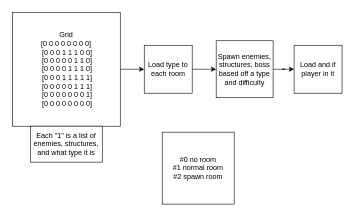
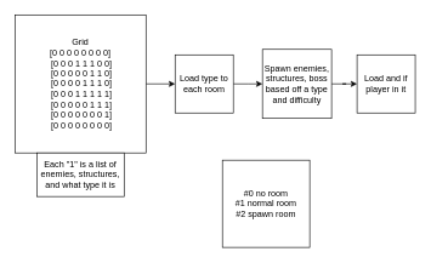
  <mxCell id="0" />
  <mxCell id="1" parent="0" />
  <mxCell id="2" style="edgeStyle=orthogonalEdgeStyle;rounded=0;orthogonalLoop=1;jettySize=auto;html=1;entryX=0;entryY=0.5;entryDx=0;entryDy=0;" edge="1" parent="1" source="3" target="6"><mxGeometry relative="1" as="geometry"><mxPoint x="250" y="60" as="targetPoint" /></mxGeometry></mxCell>
  <mxCell id="3" value="Grid&lt;div&gt;&lt;div&gt;[0 0 0 0 0 0 0 0]&lt;/div&gt;&lt;div&gt;&amp;nbsp;[0 0 0 1 1 1 0 0]&lt;/div&gt;&lt;div&gt;&amp;nbsp;[0 0 0 0 0 1 1 0]&lt;/div&gt;&lt;div&gt;&amp;nbsp;[0 0 0 0 1 1 1 0]&lt;/div&gt;&lt;div&gt;&amp;nbsp;[0 0 0 1 1 1 1 1]&lt;/div&gt;&lt;div&gt;&amp;nbsp;[0 0 0 0 0 1 1 1]&lt;/div&gt;&lt;div&gt;&amp;nbsp;[0 0 0 0 0 0 0 1]&lt;/div&gt;&lt;div&gt;&amp;nbsp;[0 0 0 0 0 0 0 0]&lt;/div&gt;&lt;/div&gt;" style="rounded=0;whiteSpace=wrap;html=1;" vertex="1" parent="1"><mxGeometry x="20" y="20" width="180" height="190" as="geometry" /></mxCell>
  <mxCell id="4" style="edgeStyle=orthogonalEdgeStyle;rounded=0;orthogonalLoop=1;jettySize=auto;html=1;" edge="1" parent="1" source="6"><mxGeometry relative="1" as="geometry"><mxPoint x="360" y="115" as="targetPoint" /></mxGeometry></mxCell>
  <mxCell id="5" style="edgeStyle=orthogonalEdgeStyle;rounded=0;orthogonalLoop=1;jettySize=auto;html=1;exitX=0;exitY=1;exitDx=0;exitDy=0;" edge="1" parent="1" source="6"><mxGeometry relative="1" as="geometry"><mxPoint x="239.793" y="154.966" as="targetPoint" /></mxGeometry></mxCell>
  <mxCell id="6" value="Load type to each room" style="whiteSpace=wrap;html=1;aspect=fixed;" vertex="1" parent="1"><mxGeometry x="240" y="75" width="80" height="80" as="geometry" /></mxCell>
  <mxCell id="7" style="edgeStyle=orthogonalEdgeStyle;rounded=0;orthogonalLoop=1;jettySize=auto;html=1;" edge="1" parent="1" source="8" target="10"><mxGeometry relative="1" as="geometry"><mxPoint x="500" y="115" as="targetPoint" /></mxGeometry></mxCell>
  <mxCell id="8" value="Spawn enemies, structures, boss based off a type and difficulty" style="whiteSpace=wrap;html=1;aspect=fixed;" vertex="1" parent="1"><mxGeometry x="360" y="67.5" width="95" height="95" as="geometry" /></mxCell>
  <mxCell id="9" value="Each &quot;1&quot; is a list of enemies, structures, and what type it is" style="whiteSpace=wrap;html=1;rounded=0;" vertex="1" parent="1"><mxGeometry x="50" y="210" width="120" height="60" as="geometry" /></mxCell>
  <mxCell id="10" value="Load and if player in it" style="whiteSpace=wrap;html=1;aspect=fixed;" vertex="1" parent="1"><mxGeometry x="490" y="75" width="80" height="80" as="geometry" /></mxCell>
- <mxCell id="11" value="#0 no room&lt;div&gt;#1 normal room&lt;/div&gt;&lt;div&gt;#2 spawn room&lt;/div&gt;" style="whiteSpace=wrap;html=1;aspect=fixed;align=center;verticalAlign=middle;" vertex="1" parent="1"><mxGeometry x="270" y="220" width="120" height="120" as="geometry" /></mxCell>
+ <mxCell id="11" value="#0 no room&lt;div&gt;#1 normal room&lt;/div&gt;&lt;div&gt;#2 spawn room&lt;/div&gt;" style="whiteSpace=wrap;html=1;aspect=fixed;align=center;verticalAlign=middle;" vertex="1" parent="1"><mxGeometry x="305" y="220" width="120" height="120" as="geometry" /></mxCell>
